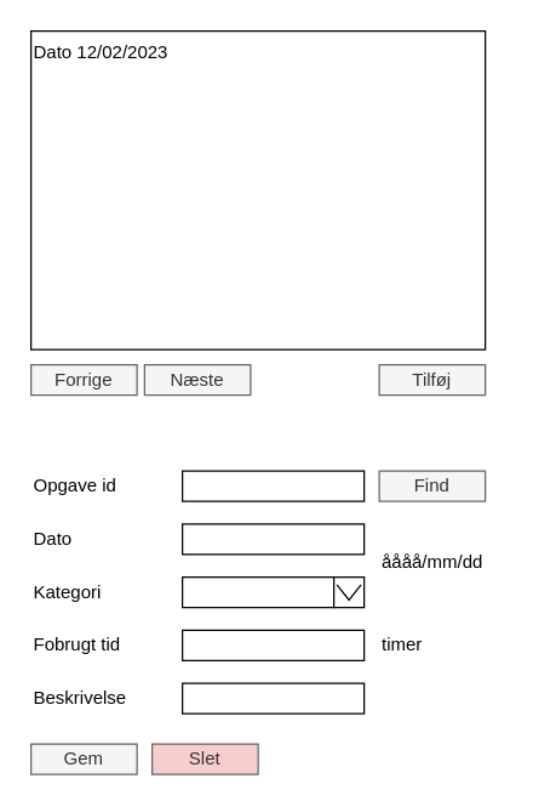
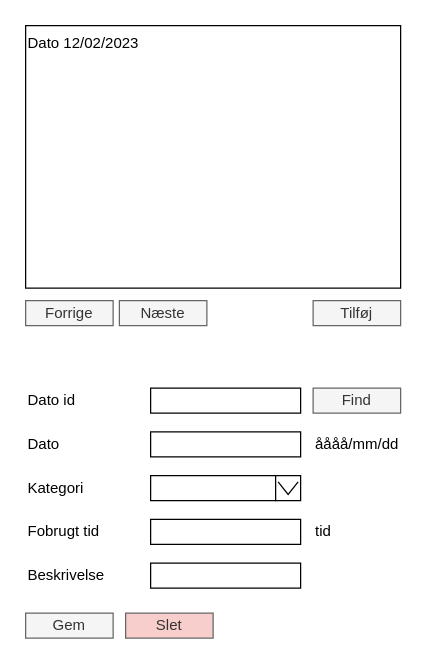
  <mxCell id="0" />
  <mxCell id="1" parent="0" />
  <mxCell id="2" value="Kategori" style="text;html=1;align=left;verticalAlign=middle;whiteSpace=wrap;rounded=0;" vertex="1" parent="1"><mxGeometry x="20" y="380" width="60" height="20" as="geometry" /></mxCell>
  <mxCell id="3" value="Fobrugt tid" style="text;html=1;align=left;verticalAlign=middle;whiteSpace=wrap;rounded=0;" vertex="1" parent="1"><mxGeometry x="20" y="415" width="80" height="20" as="geometry" /></mxCell>
  <mxCell id="4" value="" style="rounded=0;whiteSpace=wrap;html=1;" vertex="1" parent="1"><mxGeometry x="120" y="415" width="120" height="20" as="geometry" /></mxCell>
  <mxCell id="5" value="" style="rounded=0;whiteSpace=wrap;html=1;" vertex="1" parent="1"><mxGeometry x="120" y="380" width="100" height="20" as="geometry" /></mxCell>
  <mxCell id="6" value="" style="endArrow=none;html=1;rounded=0;" edge="1" parent="1"><mxGeometry width="50" height="50" relative="1" as="geometry"><mxPoint x="240" y="390" as="sourcePoint" /><mxPoint x="240" y="390" as="targetPoint" /></mxGeometry></mxCell>
  <mxCell id="7" value="" style="group" vertex="1" connectable="0" parent="1"><mxGeometry x="220" y="380" width="20" height="20" as="geometry" /></mxCell>
  <mxCell id="8" value="" style="rounded=0;whiteSpace=wrap;html=1;" vertex="1" parent="7"><mxGeometry width="20" height="20" as="geometry" /></mxCell>
  <mxCell id="9" value="" style="endArrow=none;html=1;rounded=0;" edge="1" parent="7"><mxGeometry width="50" height="50" relative="1" as="geometry"><mxPoint x="2" y="5" as="sourcePoint" /><mxPoint x="18" y="5" as="targetPoint" /><Array as="points"><mxPoint x="10" y="15" /></Array></mxGeometry></mxCell>
  <mxCell id="10" value="Dato" style="text;html=1;align=left;verticalAlign=middle;whiteSpace=wrap;rounded=0;" vertex="1" parent="1"><mxGeometry x="20" y="345" width="80" height="20" as="geometry" /></mxCell>
  <mxCell id="11" value="" style="rounded=0;whiteSpace=wrap;html=1;" vertex="1" parent="1"><mxGeometry x="120" y="345" width="120" height="20" as="geometry" /></mxCell>
- <mxCell id="12" value="timer" style="text;html=1;align=left;verticalAlign=middle;whiteSpace=wrap;rounded=0;" vertex="1" parent="1"><mxGeometry x="250" y="410" width="60" height="30" as="geometry" /></mxCell>
- <mxCell id="13" value="åååå/mm/dd" style="text;html=1;align=left;verticalAlign=middle;whiteSpace=wrap;rounded=0;" vertex="1" parent="1"><mxGeometry x="250" y="355" width="80" height="30" as="geometry" /></mxCell>
- <mxCell id="14" value="Opgave id" style="text;html=1;align=left;verticalAlign=middle;whiteSpace=wrap;rounded=0;" vertex="1" parent="1"><mxGeometry x="20" y="310" width="80" height="20" as="geometry" /></mxCell>
+ <mxCell id="12" value="tid" style="text;html=1;align=left;verticalAlign=middle;whiteSpace=wrap;rounded=0;" vertex="1" parent="1"><mxGeometry x="250" y="410" width="60" height="30" as="geometry" /></mxCell>
+ <mxCell id="13" value="åååå/mm/dd" style="text;html=1;align=left;verticalAlign=middle;whiteSpace=wrap;rounded=0;" vertex="1" parent="1"><mxGeometry x="250" y="340" width="80" height="30" as="geometry" /></mxCell>
+ <mxCell id="14" value="Dato id" style="text;html=1;align=left;verticalAlign=middle;whiteSpace=wrap;rounded=0;" vertex="1" parent="1"><mxGeometry x="20" y="310" width="80" height="20" as="geometry" /></mxCell>
  <mxCell id="15" value="" style="rounded=0;whiteSpace=wrap;html=1;" vertex="1" parent="1"><mxGeometry x="120" y="310" width="120" height="20" as="geometry" /></mxCell>
  <mxCell id="16" value="Beskrivelse" style="text;html=1;align=left;verticalAlign=middle;whiteSpace=wrap;rounded=0;" vertex="1" parent="1"><mxGeometry x="20" y="450" width="80" height="20" as="geometry" /></mxCell>
  <mxCell id="17" value="" style="rounded=0;whiteSpace=wrap;html=1;" vertex="1" parent="1"><mxGeometry x="120" y="450" width="120" height="20" as="geometry" /></mxCell>
  <mxCell id="18" value="Tilføj" style="rounded=0;whiteSpace=wrap;html=1;fillColor=#f5f5f5;fontColor=#333333;strokeColor=#666666;" vertex="1" parent="1"><mxGeometry x="250" y="240" width="70" height="20" as="geometry" /></mxCell>
  <mxCell id="19" value="Dato 12/02/2023&lt;div&gt;&lt;br&gt;&lt;/div&gt;" style="rounded=0;whiteSpace=wrap;html=1;align=left;verticalAlign=top;" vertex="1" parent="1"><mxGeometry x="20" y="20" width="300" height="210" as="geometry" /></mxCell>
  <mxCell id="20" value="Find" style="rounded=0;whiteSpace=wrap;html=1;fillColor=#f5f5f5;fontColor=#333333;strokeColor=#666666;align=center;" vertex="1" parent="1"><mxGeometry x="250" y="310" width="70" height="20" as="geometry" /></mxCell>
  <mxCell id="21" value="Næste" style="rounded=0;whiteSpace=wrap;html=1;fillColor=#f5f5f5;fontColor=#333333;strokeColor=#666666;" vertex="1" parent="1"><mxGeometry x="95" y="240" width="70" height="20" as="geometry" /></mxCell>
  <mxCell id="22" value="Forrige" style="rounded=0;whiteSpace=wrap;html=1;fillColor=#f5f5f5;fontColor=#333333;strokeColor=#666666;" vertex="1" parent="1"><mxGeometry x="20" y="240" width="70" height="20" as="geometry" /></mxCell>
  <mxCell id="23" value="Slet" style="rounded=0;whiteSpace=wrap;html=1;fillColor=#f8cecc;fontColor=#333333;strokeColor=#666666;align=center;" vertex="1" parent="1"><mxGeometry x="100" y="490" width="70" height="20" as="geometry" /></mxCell>
  <mxCell id="24" value="Gem" style="rounded=0;whiteSpace=wrap;html=1;fillColor=#f5f5f5;fontColor=#333333;strokeColor=#666666;align=center;" vertex="1" parent="1"><mxGeometry x="20" y="490" width="70" height="20" as="geometry" /></mxCell>
